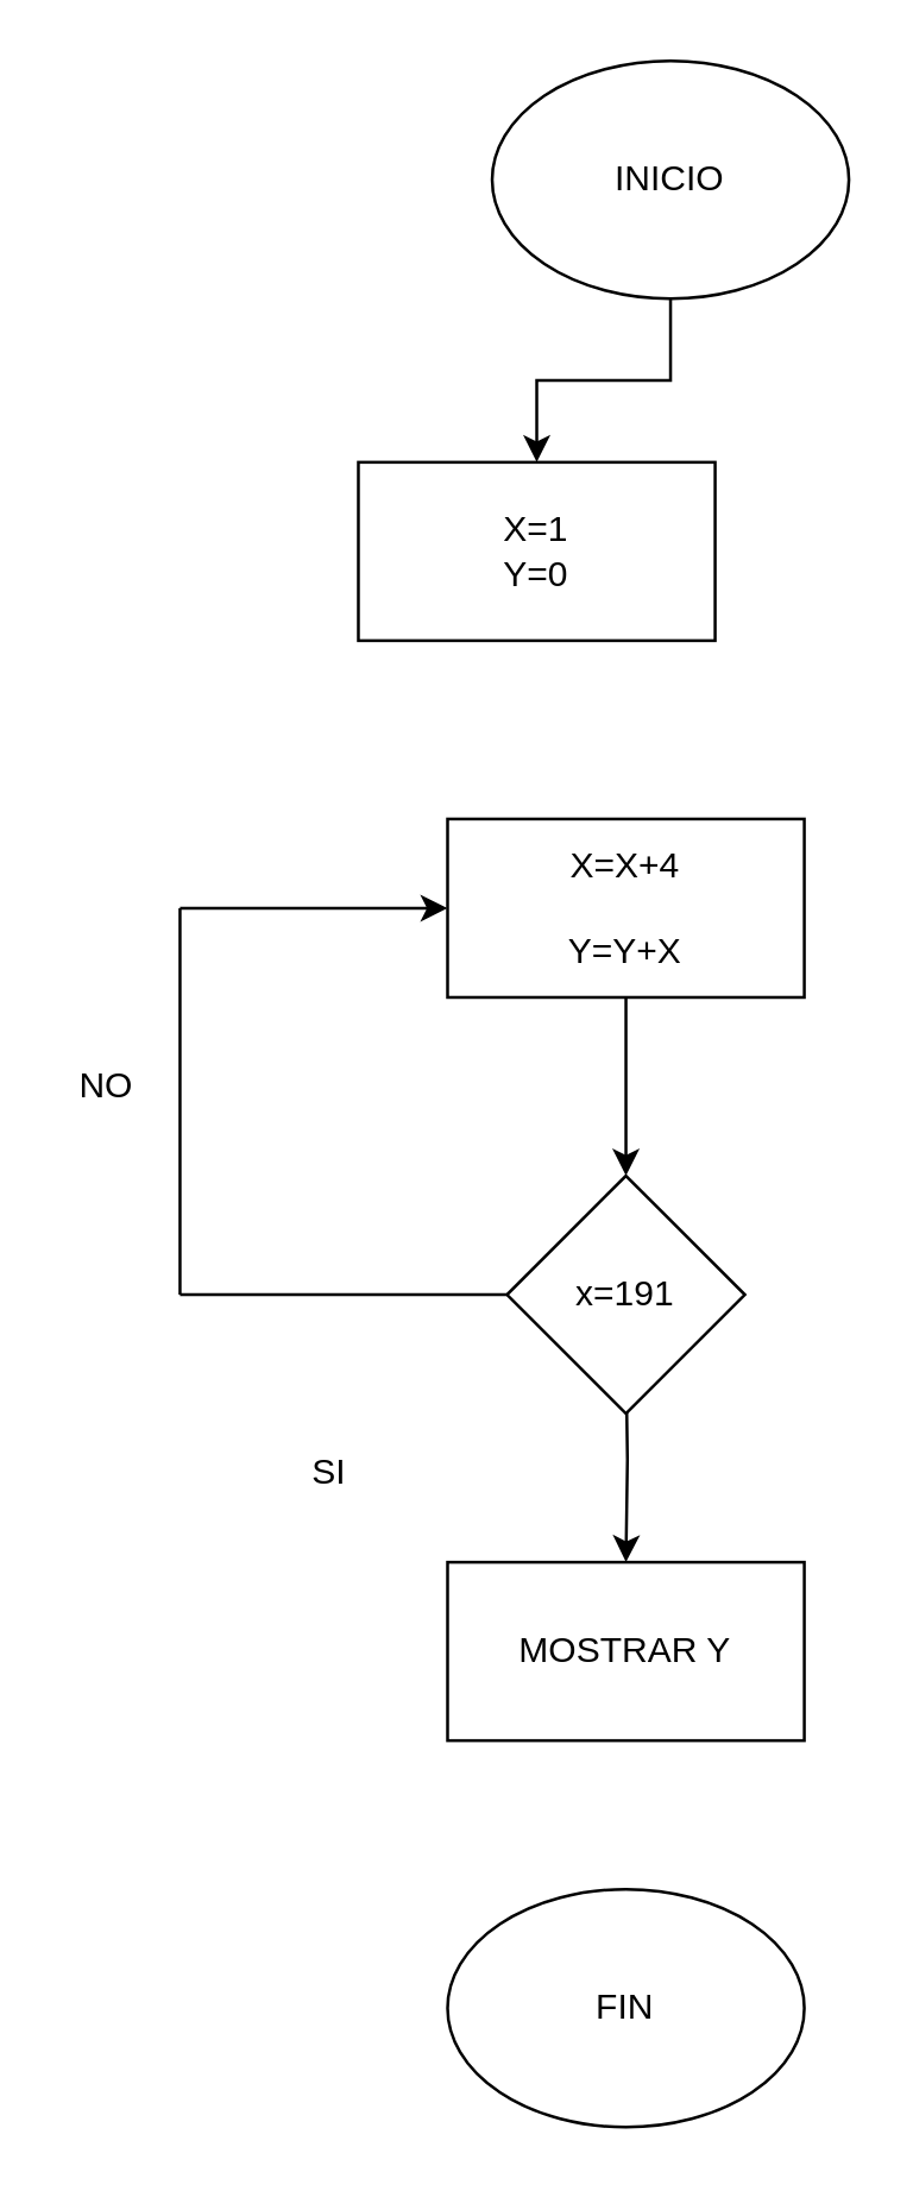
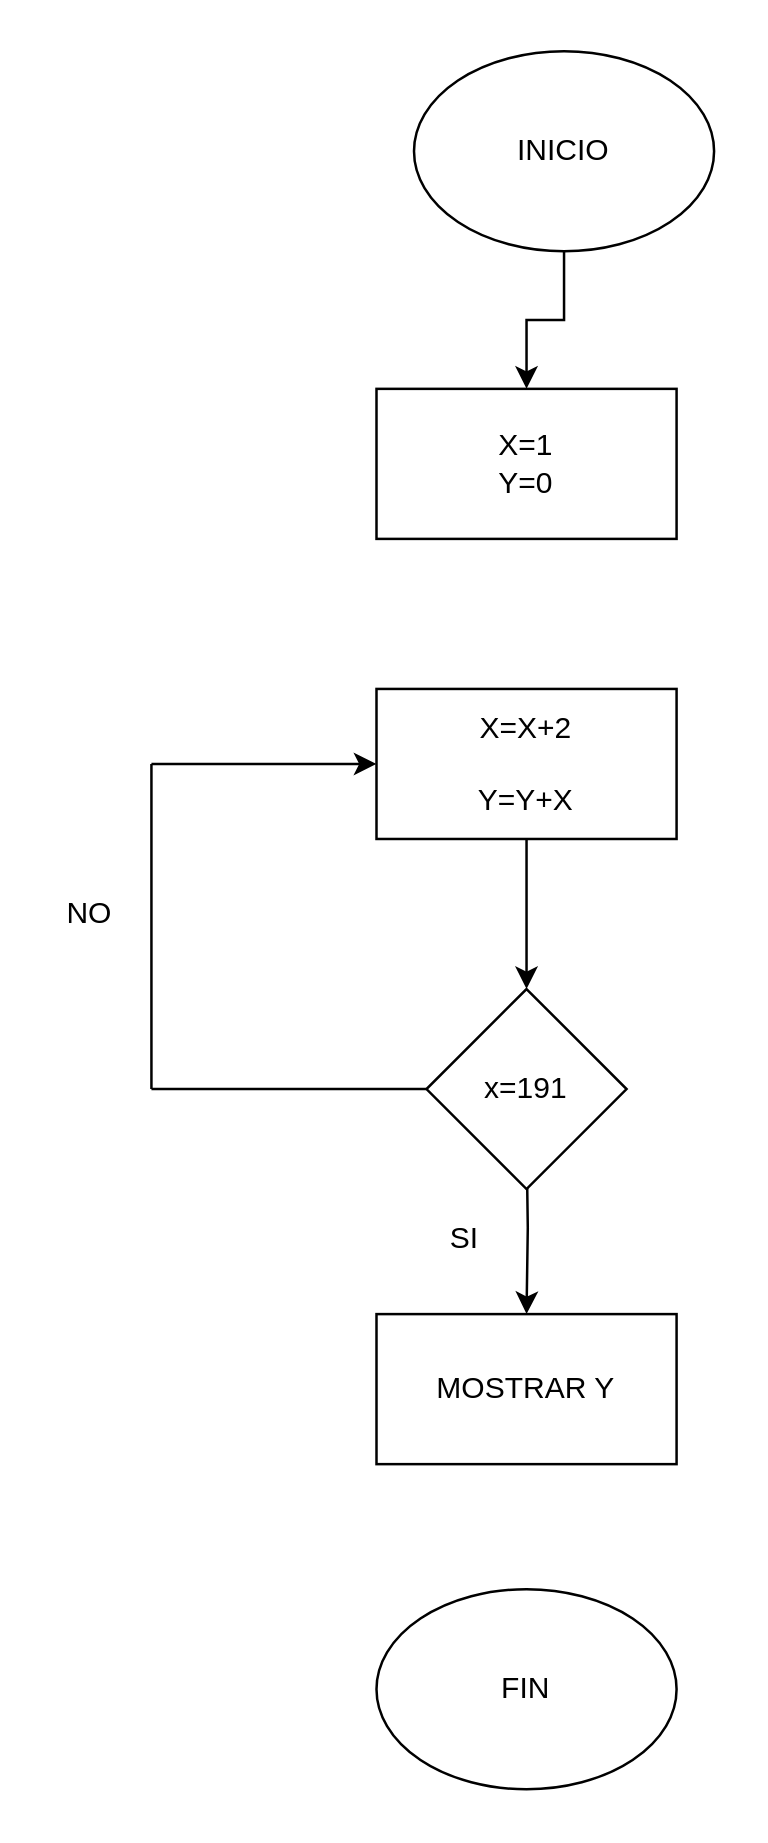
  <mxCell id="0" />
  <mxCell id="1" parent="0" />
  <mxCell id="2" style="edgeStyle=orthogonalEdgeStyle;rounded=0;orthogonalLoop=1;jettySize=auto;html=1;exitX=0.5;exitY=1;exitDx=0;exitDy=0;entryX=0.5;entryY=0;entryDx=0;entryDy=0;" parent="1" source="3" target="4" edge="1"><mxGeometry relative="1" as="geometry" /></mxCell>
  <mxCell id="3" value="INICIO" style="ellipse;whiteSpace=wrap;html=1;" parent="1" vertex="1"><mxGeometry x="165" y="20" width="120" height="80" as="geometry" /></mxCell>
- <mxCell id="4" value="&lt;div&gt;X=1&lt;/div&gt;&lt;div&gt;Y=0&lt;/div&gt;" style="rounded=0;whiteSpace=wrap;html=1;" parent="1" vertex="1"><mxGeometry x="120" y="155" width="120" height="60" as="geometry" /></mxCell>
+ <mxCell id="4" value="&lt;div&gt;X=1&lt;/div&gt;&lt;div&gt;Y=0&lt;/div&gt;" style="rounded=0;whiteSpace=wrap;html=1;" parent="1" vertex="1"><mxGeometry x="150" y="155" width="120" height="60" as="geometry" /></mxCell>
  <mxCell id="5" style="edgeStyle=orthogonalEdgeStyle;rounded=0;orthogonalLoop=1;jettySize=auto;html=1;exitX=0.5;exitY=1;exitDx=0;exitDy=0;entryX=0.5;entryY=0;entryDx=0;entryDy=0;" parent="1" edge="1"><mxGeometry relative="1" as="geometry"><mxPoint x="210" y="335" as="sourcePoint" /><mxPoint x="210" y="395" as="targetPoint" /></mxGeometry></mxCell>
  <mxCell id="6" style="edgeStyle=orthogonalEdgeStyle;rounded=0;orthogonalLoop=1;jettySize=auto;html=1;exitX=0.5;exitY=1;exitDx=0;exitDy=0;entryX=0.5;entryY=0;entryDx=0;entryDy=0;" parent="1" target="7" edge="1"><mxGeometry relative="1" as="geometry"><mxPoint x="210" y="455" as="sourcePoint" /></mxGeometry></mxCell>
  <mxCell id="7" value="MOSTRAR Y" style="rounded=0;whiteSpace=wrap;html=1;" parent="1" vertex="1"><mxGeometry x="150" y="525" width="120" height="60" as="geometry" /></mxCell>
  <mxCell id="8" value="FIN" style="ellipse;whiteSpace=wrap;html=1;" parent="1" vertex="1"><mxGeometry x="150" y="635" width="120" height="80" as="geometry" /></mxCell>
  <mxCell id="9" value="x=191" style="rhombus;whiteSpace=wrap;html=1;" parent="1" vertex="1"><mxGeometry x="170" y="395" width="80" height="80" as="geometry" /></mxCell>
- <mxCell id="10" value="&lt;div&gt;X=X+4&lt;/div&gt;&lt;div&gt;&lt;br&gt;&lt;/div&gt;&lt;div&gt;Y=Y+X&lt;br&gt;&lt;/div&gt;" style="rounded=0;whiteSpace=wrap;html=1;" parent="1" vertex="1"><mxGeometry x="150" y="275" width="120" height="60" as="geometry" /></mxCell>
- <mxCell id="11" value="SI" style="text;html=1;align=center;verticalAlign=middle;resizable=0;points=[];autosize=1;strokeColor=none;fillColor=none;" parent="1" vertex="1"><mxGeometry x="95" y="485" width="30" height="20" as="geometry" /></mxCell>
+ <mxCell id="10" value="&lt;div&gt;X=X+2&lt;/div&gt;&lt;div&gt;&lt;br&gt;&lt;/div&gt;&lt;div&gt;Y=Y+X&lt;br&gt;&lt;/div&gt;" style="rounded=0;whiteSpace=wrap;html=1;" parent="1" vertex="1"><mxGeometry x="150" y="275" width="120" height="60" as="geometry" /></mxCell>
+ <mxCell id="11" value="SI" style="text;html=1;align=center;verticalAlign=middle;resizable=0;points=[];autosize=1;strokeColor=none;fillColor=none;" parent="1" vertex="1"><mxGeometry x="170" y="485" width="30" height="20" as="geometry" /></mxCell>
  <mxCell id="12" value="" style="endArrow=none;html=1;entryX=0;entryY=0.5;entryDx=0;entryDy=0;" parent="1" target="9" edge="1"><mxGeometry width="50" height="50" relative="1" as="geometry"><mxPoint x="60" y="435" as="sourcePoint" /><mxPoint x="80" y="410" as="targetPoint" /></mxGeometry></mxCell>
  <mxCell id="13" value="" style="endArrow=none;html=1;" parent="1" edge="1"><mxGeometry width="50" height="50" relative="1" as="geometry"><mxPoint x="60" y="435" as="sourcePoint" /><mxPoint x="60" y="305" as="targetPoint" /></mxGeometry></mxCell>
  <mxCell id="14" value="" style="endArrow=classic;html=1;entryX=0;entryY=0.5;entryDx=0;entryDy=0;" parent="1" target="10" edge="1"><mxGeometry width="50" height="50" relative="1" as="geometry"><mxPoint x="60" y="305" as="sourcePoint" /><mxPoint x="110" y="255" as="targetPoint" /></mxGeometry></mxCell>
  <mxCell id="15" value="NO" style="text;html=1;align=center;verticalAlign=middle;resizable=0;points=[];autosize=1;strokeColor=none;fillColor=none;" parent="1" vertex="1"><mxGeometry x="20" y="355" width="30" height="20" as="geometry" /></mxCell>
